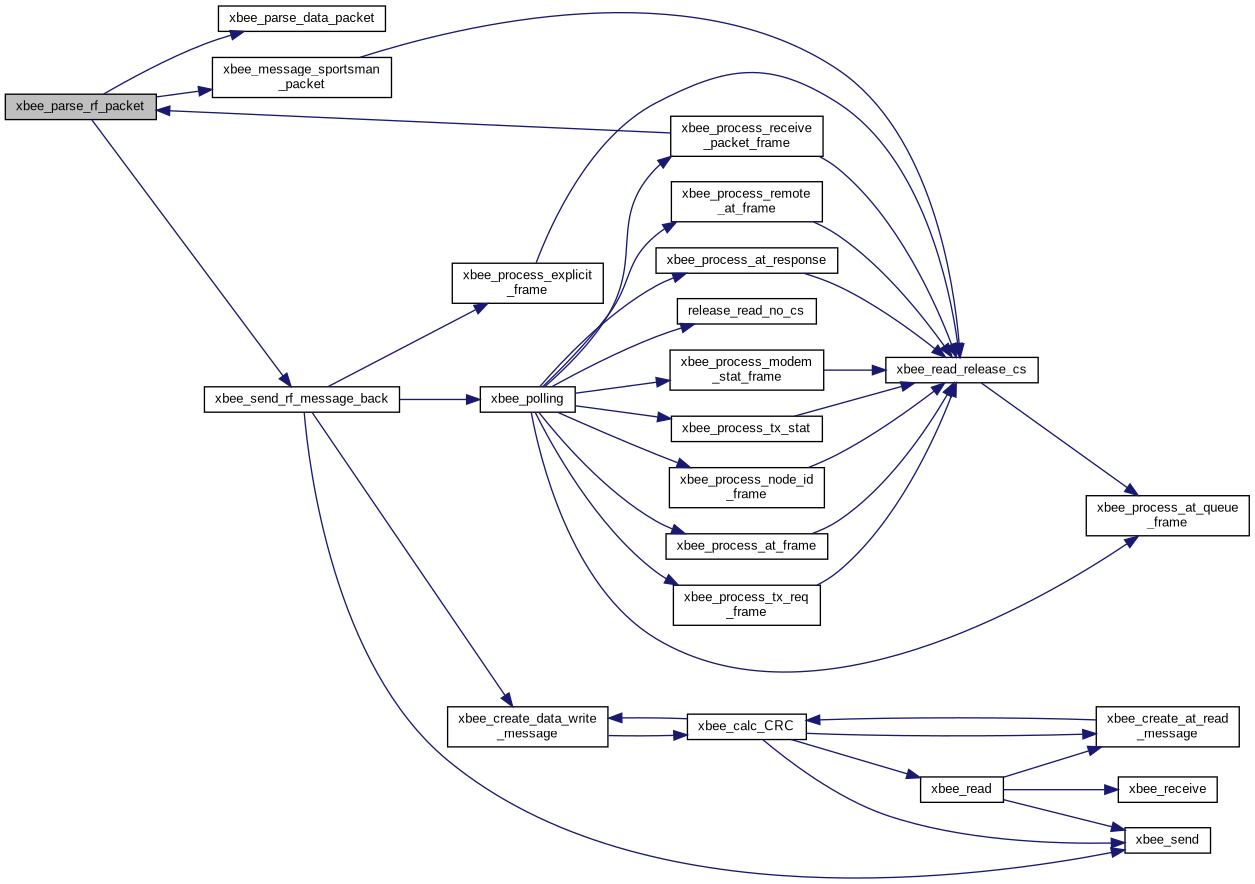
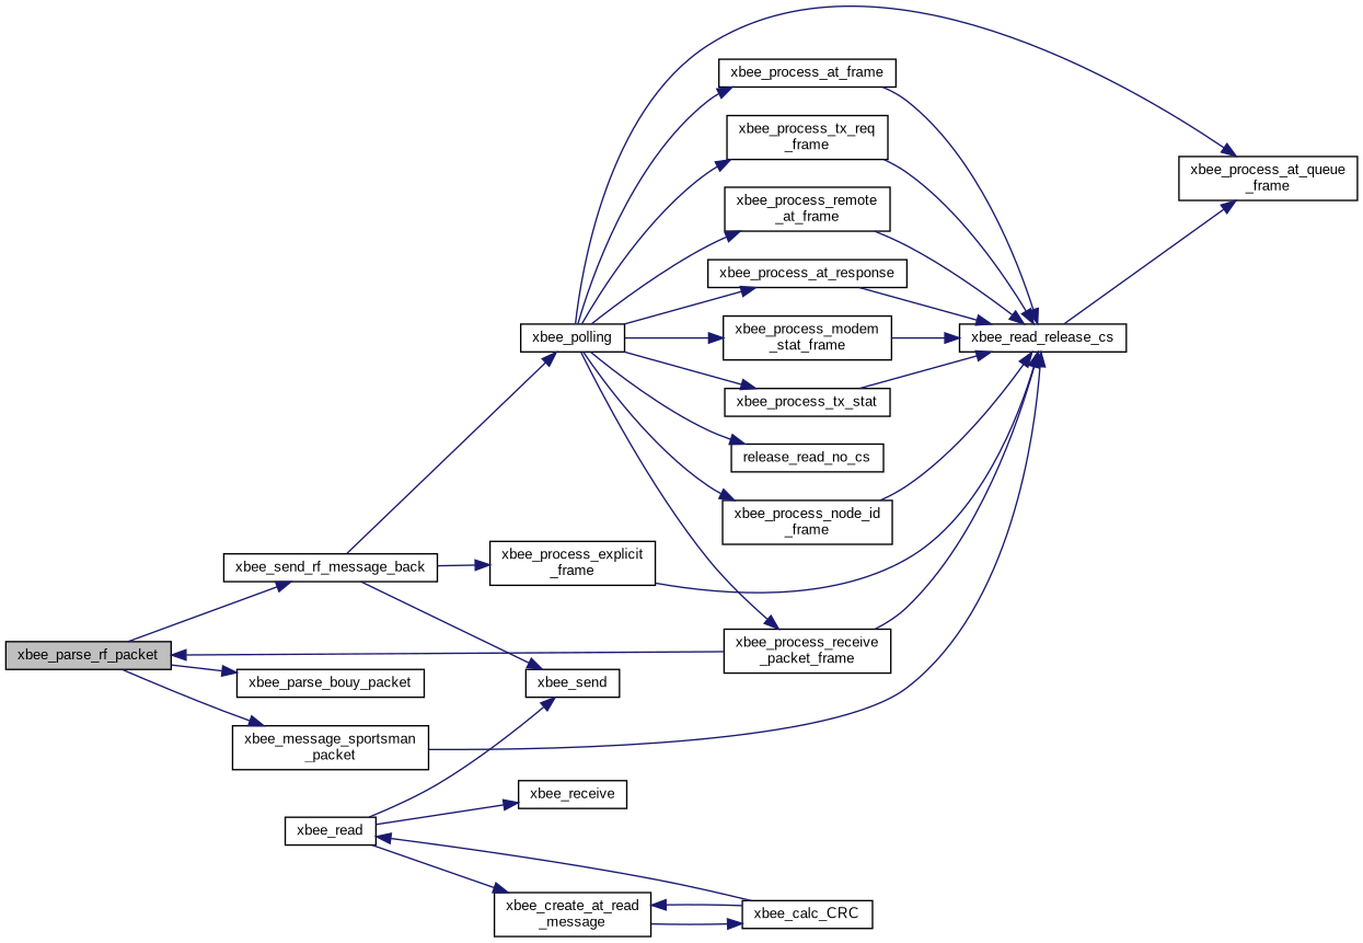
  digraph {
    fontname="Liberation Sans"
    rankdir=LR
    node [color=black fillcolor=white fontname="Liberation Sans" fontsize=10 shape=record style=filled]
    edge [color=midnightblue fontname="Liberation Sans" fontsize=10 labelfontname=Helvetica labelfontsize=10 style=solid]
    n1 [fillcolor=grey75 fontcolor=black height=0.2 label=xbee_parse_rf_packet width=0.4]
-   n2 [height=0.2 label=xbee_parse_data_packet width=0.4]
+   n2 [height=0.2 label=xbee_parse_bouy_packet width=0.4]
    n3 [height=0.2 label="xbee_message_sportsman\l_packet" width=0.4]
    n4 [height=0.2 label=xbee_send_rf_message_back width=0.4]
    n5 [height=0.2 label=xbee_read_release_cs width=0.4]
-   n6 [height=0.2 label="xbee_create_data_write\l_message" width=0.4]
    n7 [height=0.2 label=xbee_send width=0.4]
    n8 [height=0.2 label=xbee_polling width=0.4]
    n9 [height=0.2 label="xbee_process_explicit\l_frame" width=0.4]
    n10 [height=0.2 label="xbee_process_at_queue\l_frame" width=0.4]
    n11 [height=0.2 label=xbee_calc_CRC width=0.4]
    n12 [height=0.2 label=release_read_no_cs width=0.4]
    n13 [height=0.2 label=xbee_process_at_frame width=0.4]
    n14 [height=0.2 label="xbee_process_tx_req\l_frame" width=0.4]
    n15 [height=0.2 label="xbee_process_remote\l_at_frame" width=0.4]
    n16 [height=0.2 label=xbee_process_at_response width=0.4]
    n17 [height=0.2 label="xbee_process_modem\l_stat_frame" width=0.4]
    n18 [height=0.2 label=xbee_process_tx_stat width=0.4]
    n19 [height=0.2 label="xbee_process_receive\l_packet_frame" width=0.4]
    n20 [height=0.2 label="xbee_process_node_id\l_frame" width=0.4]
    n21 [height=0.2 label=xbee_read width=0.4]
    n22 [height=0.2 label="xbee_create_at_read\l_message" width=0.4]
    n23 [height=0.2 label=xbee_receive width=0.4]
    n1 -> n2
    n1 -> n3
    n1 -> n4
    n3 -> n5
-   n4 -> n6
    n4 -> n7
    n4 -> n8
    n4 -> n9
    n5 -> n10
-   n6 -> n11
    n8 -> n10
    n8 -> n12
    n8 -> n13
    n8 -> n14
    n8 -> n15
    n8 -> n16
    n8 -> n17
    n8 -> n18
    n8 -> n19
    n8 -> n20
    n9 -> n5
-   n11 -> n6
-   n11 -> n7
    n11 -> n21
    n11 -> n22
    n13 -> n5
    n14 -> n5
    n15 -> n5
    n16 -> n5
    n17 -> n5
    n18 -> n5
    n19 -> n1
    n19 -> n5
    n20 -> n5
    n21 -> n7
    n21 -> n22
    n21 -> n23
    n22 -> n11
  }
